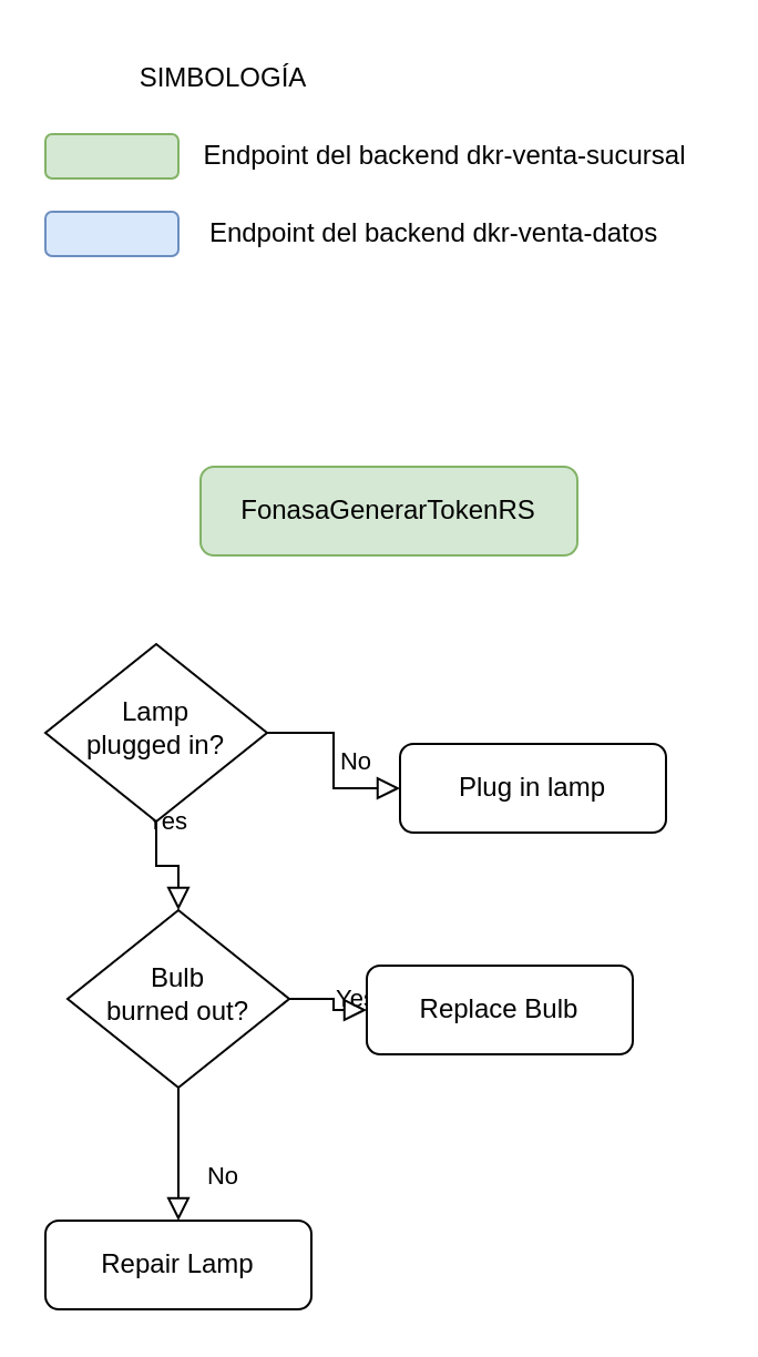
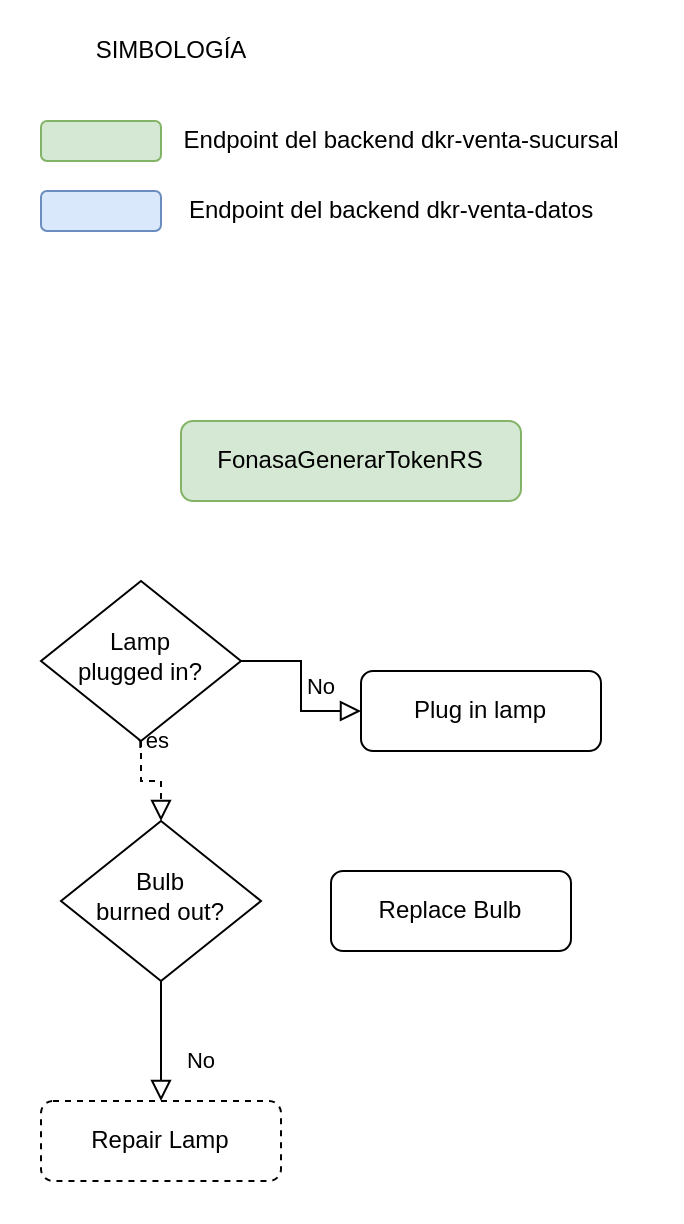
  <mxCell id="0" />
  <mxCell id="1" parent="0" />
  <mxCell id="2" value="&lt;div&gt;&lt;span style=&quot;background-color: initial;&quot;&gt;FonasaGenerarTokenRS&lt;/span&gt;&lt;/div&gt;" style="rounded=1;whiteSpace=wrap;html=1;fontSize=12;glass=0;strokeWidth=1;shadow=0;fillColor=#d5e8d4;strokeColor=#82b366;" vertex="1" parent="1"><mxGeometry x="90" y="210" width="170" height="40" as="geometry" /></mxCell>
- <mxCell id="3" value="Yes" style="rounded=0;html=1;jettySize=auto;orthogonalLoop=1;fontSize=11;endArrow=block;endFill=0;endSize=8;strokeWidth=1;shadow=0;labelBackgroundColor=none;edgeStyle=orthogonalEdgeStyle;" edge="1" parent="1" source="5" target="9"><mxGeometry y="20" relative="1" as="geometry"><mxPoint as="offset" /></mxGeometry></mxCell>
+ <mxCell id="3" value="Yes" style="rounded=0;html=1;jettySize=auto;orthogonalLoop=1;fontSize=11;endArrow=block;endFill=0;endSize=8;strokeWidth=1;shadow=0;labelBackgroundColor=none;edgeStyle=orthogonalEdgeStyle;dashed=1;" edge="1" parent="1" source="5" target="9"><mxGeometry y="20" relative="1" as="geometry"><mxPoint as="offset" /></mxGeometry></mxCell>
  <mxCell id="4" value="No" style="edgeStyle=orthogonalEdgeStyle;rounded=0;html=1;jettySize=auto;orthogonalLoop=1;fontSize=11;endArrow=block;endFill=0;endSize=8;strokeWidth=1;shadow=0;labelBackgroundColor=none;" edge="1" parent="1" source="5" target="6"><mxGeometry y="10" relative="1" as="geometry"><mxPoint as="offset" /></mxGeometry></mxCell>
  <mxCell id="5" value="Lamp&lt;br&gt;plugged in?" style="rhombus;whiteSpace=wrap;html=1;shadow=0;fontFamily=Helvetica;fontSize=12;align=center;strokeWidth=1;spacing=6;spacingTop=-4;" vertex="1" parent="1"><mxGeometry x="20" y="290" width="100" height="80" as="geometry" /></mxCell>
  <mxCell id="6" value="Plug in lamp" style="rounded=1;whiteSpace=wrap;html=1;fontSize=12;glass=0;strokeWidth=1;shadow=0;" vertex="1" parent="1"><mxGeometry x="180" y="335" width="120" height="40" as="geometry" /></mxCell>
  <mxCell id="7" value="No" style="rounded=0;html=1;jettySize=auto;orthogonalLoop=1;fontSize=11;endArrow=block;endFill=0;endSize=8;strokeWidth=1;shadow=0;labelBackgroundColor=none;edgeStyle=orthogonalEdgeStyle;" edge="1" parent="1" source="9" target="10"><mxGeometry x="0.333" y="20" relative="1" as="geometry"><mxPoint as="offset" /></mxGeometry></mxCell>
- <mxCell id="8" value="Yes" style="edgeStyle=orthogonalEdgeStyle;rounded=0;html=1;jettySize=auto;orthogonalLoop=1;fontSize=11;endArrow=block;endFill=0;endSize=8;strokeWidth=1;shadow=0;labelBackgroundColor=none;" edge="1" parent="1" source="9" target="11"><mxGeometry y="10" relative="1" as="geometry"><mxPoint as="offset" /></mxGeometry></mxCell>
  <mxCell id="9" value="Bulb&lt;br&gt;burned out?" style="rhombus;whiteSpace=wrap;html=1;shadow=0;fontFamily=Helvetica;fontSize=12;align=center;strokeWidth=1;spacing=6;spacingTop=-4;" vertex="1" parent="1"><mxGeometry x="30" y="410" width="100" height="80" as="geometry" /></mxCell>
- <mxCell id="10" value="Repair Lamp" style="rounded=1;whiteSpace=wrap;html=1;fontSize=12;glass=0;strokeWidth=1;shadow=0;" vertex="1" parent="1"><mxGeometry x="20" y="550" width="120" height="40" as="geometry" /></mxCell>
+ <mxCell id="10" value="Repair Lamp" style="rounded=1;whiteSpace=wrap;html=1;fontSize=12;glass=0;strokeWidth=1;shadow=0;dashed=1;" vertex="1" parent="1"><mxGeometry x="20" y="550" width="120" height="40" as="geometry" /></mxCell>
  <mxCell id="11" value="Replace Bulb" style="rounded=1;whiteSpace=wrap;html=1;fontSize=12;glass=0;strokeWidth=1;shadow=0;" vertex="1" parent="1"><mxGeometry x="165" y="435" width="120" height="40" as="geometry" /></mxCell>
  <mxCell id="12" value="" style="rounded=1;whiteSpace=wrap;html=1;fillColor=#d5e8d4;strokeColor=#82b366;" vertex="1" parent="1"><mxGeometry x="20" y="60" width="60" height="20" as="geometry" /></mxCell>
  <mxCell id="13" value="" style="rounded=1;whiteSpace=wrap;html=1;fillColor=#dae8fc;strokeColor=#6c8ebf;" vertex="1" parent="1"><mxGeometry x="20" y="95" width="60" height="20" as="geometry" /></mxCell>
- <mxCell id="14" value="SIMBOLOGÍA" style="text;html=1;align=center;verticalAlign=middle;resizable=0;points=[];autosize=1;strokeColor=none;fillColor=none;" vertex="1" parent="1"><mxGeometry x="50" y="20" width="100" height="30" as="geometry" /></mxCell>
+ <mxCell id="14" value="SIMBOLOGÍA" style="text;html=1;align=center;verticalAlign=middle;resizable=0;points=[];autosize=1;strokeColor=none;fillColor=none;" vertex="1" parent="1"><mxGeometry x="35" y="10" width="100" height="30" as="geometry" /></mxCell>
  <mxCell id="15" value="Endpoint del backend dkr-&lt;span style=&quot;background-color: initial;&quot;&gt;venta-sucursal&lt;/span&gt;" style="text;html=1;align=center;verticalAlign=middle;resizable=0;points=[];autosize=1;strokeColor=none;fillColor=none;" vertex="1" parent="1"><mxGeometry x="80" y="55" width="240" height="30" as="geometry" /></mxCell>
  <mxCell id="16" value="Endpoint del backend dkr-venta-datos" style="text;html=1;align=center;verticalAlign=middle;resizable=0;points=[];autosize=1;strokeColor=none;fillColor=none;" vertex="1" parent="1"><mxGeometry x="80" y="90" width="230" height="30" as="geometry" /></mxCell>
